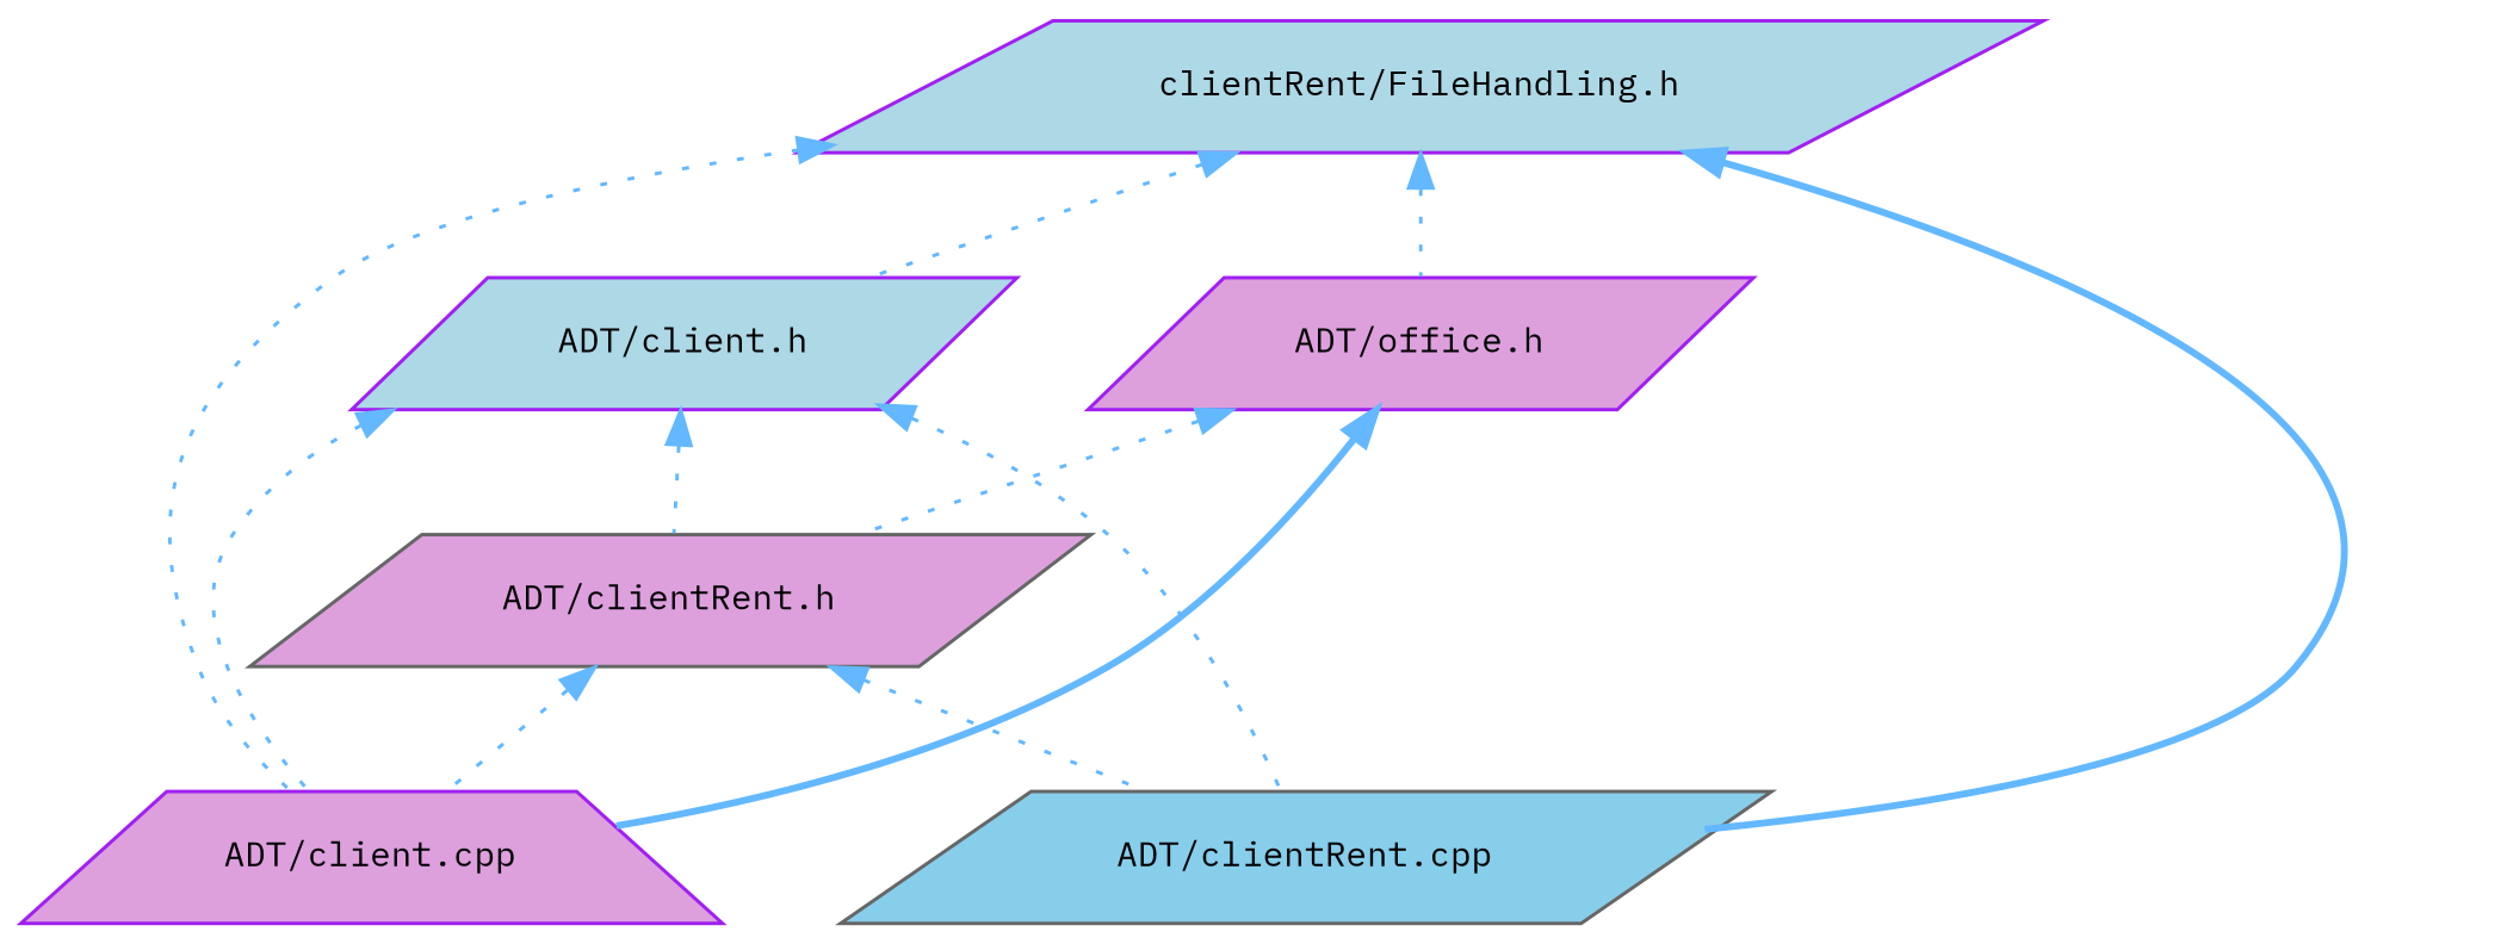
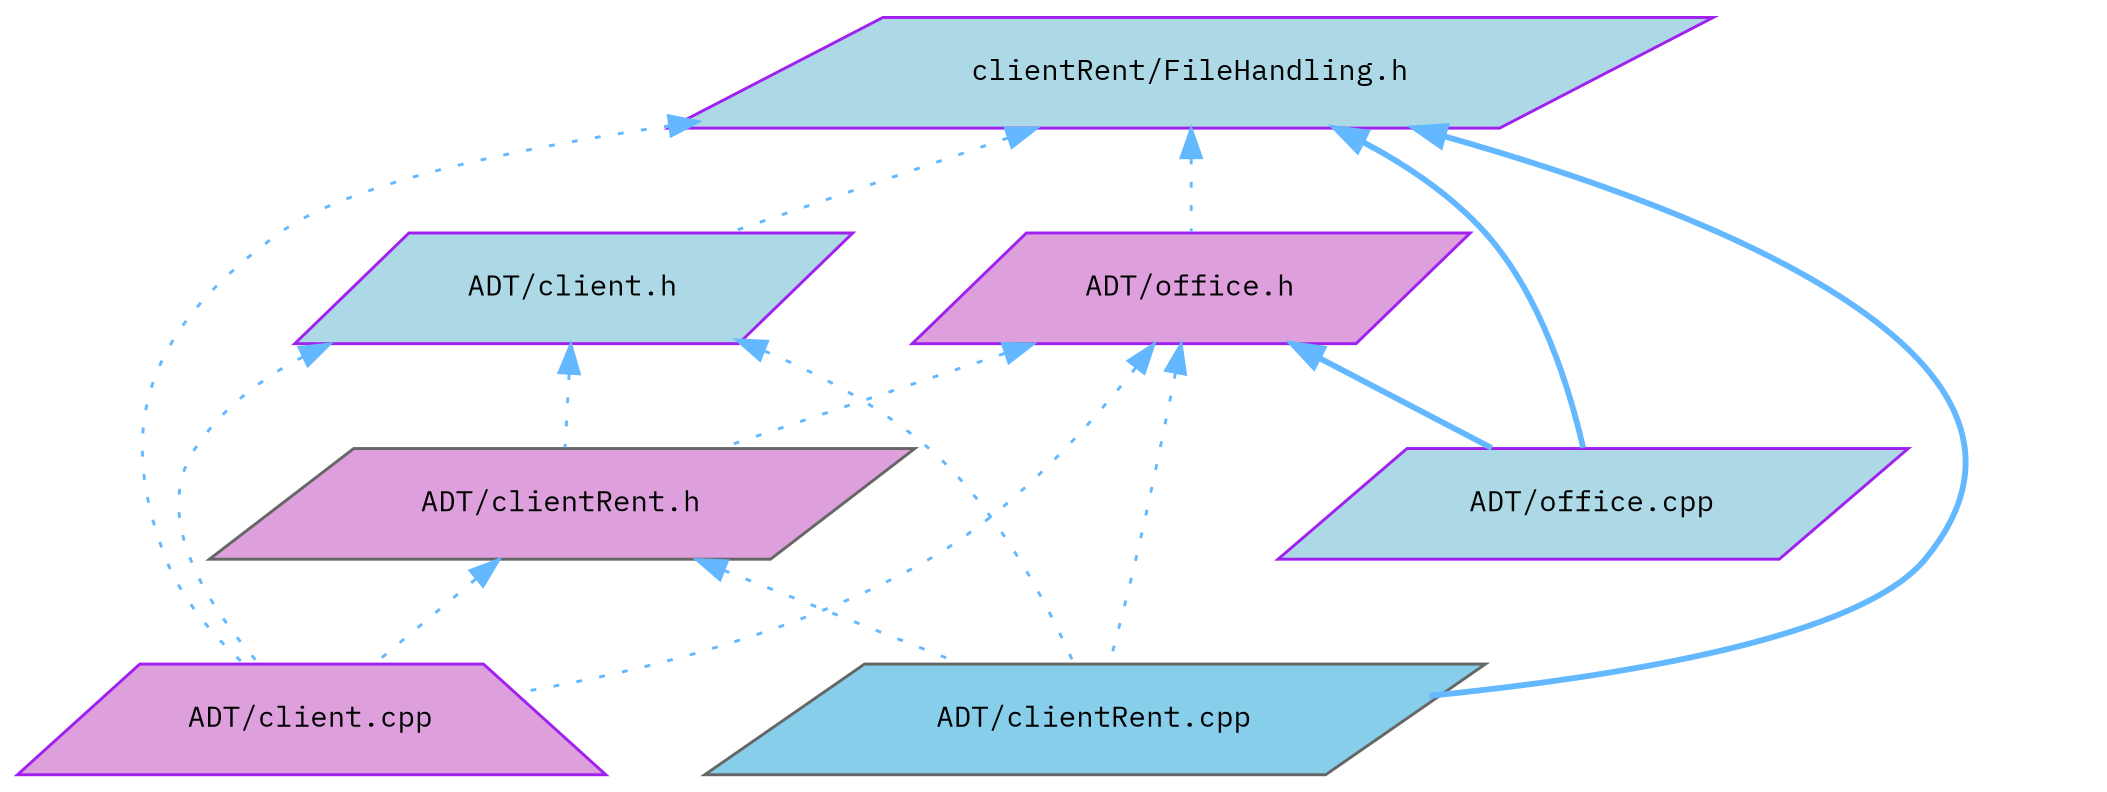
  digraph {
    fontname="IBM Plex Mono"
    node [color=purple fillcolor=lightblue fontname="IBM Plex Mono" fontsize=10 shape=parallelogram style=filled]
    edge [color=steelblue1 dir=back fontname="IBM Plex Mono" fontsize=10 labelfontname=Helvetica labelfontsize=10 style=dotted]
    n1 [fontcolor=black height=0.2 label="clientRent/FileHandling.h" width=0.4]
    n2 [fillcolor=plum height=0.2 label="ADT/client.cpp" shape=trapezium width=0.4]
    n3 [height=0.2 label="ADT/client.h" width=0.4]
    n4 [color=gray40 fillcolor=skyblue height=0.2 label="ADT/clientRent.cpp" width=0.4]
+   n5 [height=0.2 label="ADT/office.cpp" width=0.4]
    n6 [fillcolor=plum height=0.2 label="ADT/office.h" width=0.4]
    n7 [color=gray40 fillcolor=plum height=0.2 label="ADT/clientRent.h" width=0.4]
    n1 -> n2
    n1 -> n3
    n1 -> n4 [style=bold]
+   n1 -> n5 [style=bold]
    n1 -> n6
    n3 -> n2
    n3 -> n4
    n3 -> n7
-   n6 -> n2 [style=bold]
+   n6 -> n2
+   n6 -> n4
+   n6 -> n5 [style=bold]
    n6 -> n7
    n7 -> n2
    n7 -> n4
  }
